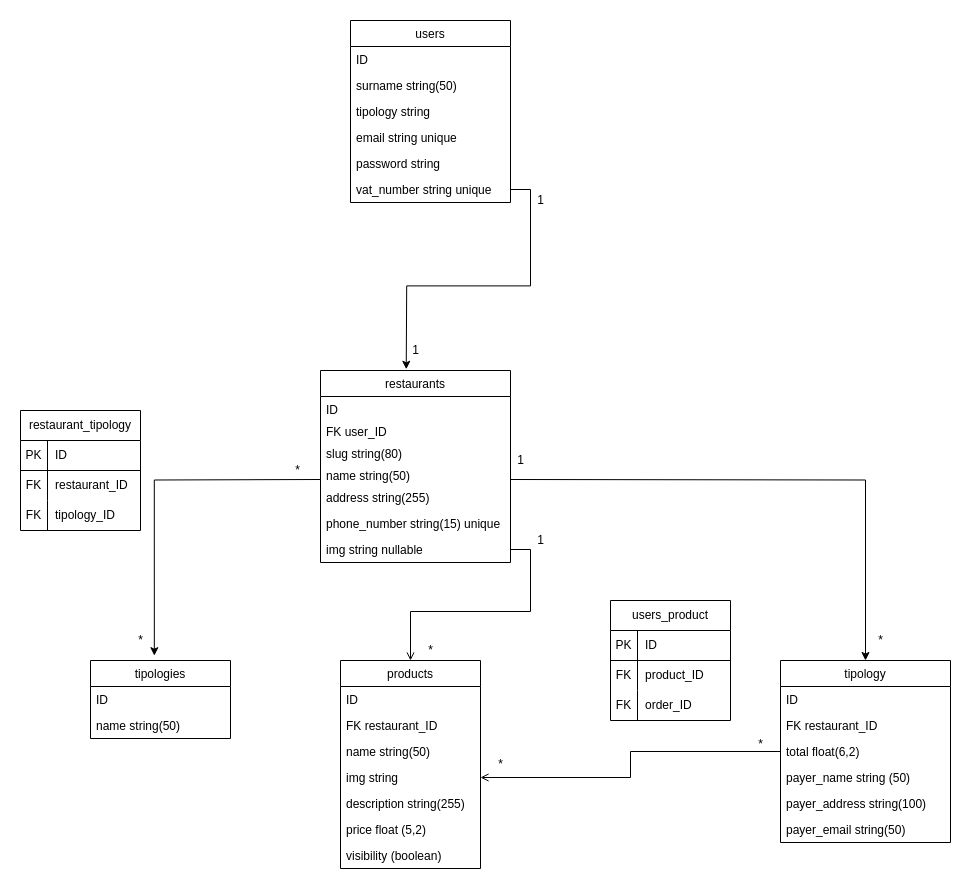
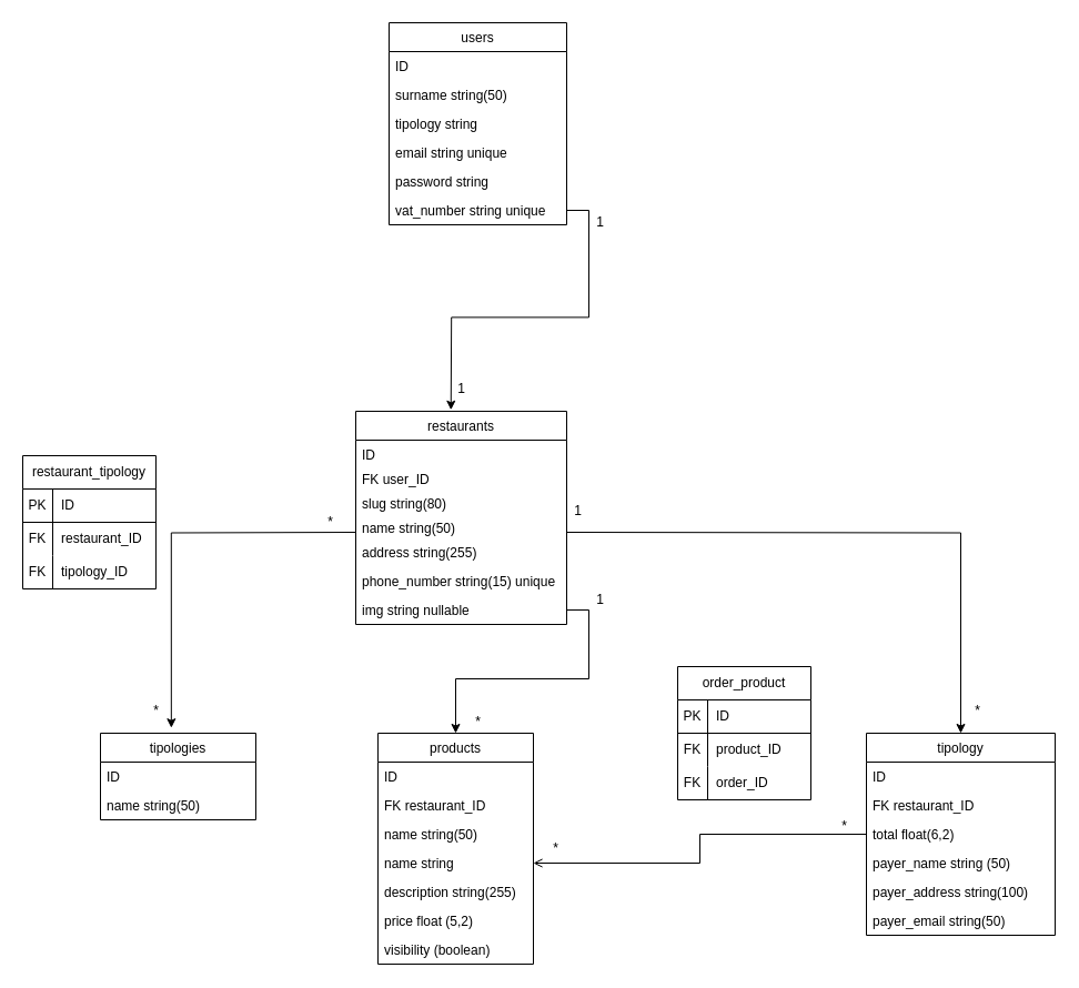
  <mxCell id="0" />
  <mxCell id="1" parent="0" />
  <mxCell id="2" value="users" style="swimlane;fontStyle=0;childLayout=stackLayout;horizontal=1;startSize=26;horizontalStack=0;resizeParent=1;resizeParentMax=0;resizeLast=0;collapsible=1;marginBottom=0;" parent="1" vertex="1"><mxGeometry x="350" y="20" width="160" height="182" as="geometry" /></mxCell>
  <mxCell id="3" value="ID" style="text;strokeColor=none;fillColor=none;align=left;verticalAlign=top;spacingLeft=4;spacingRight=4;overflow=hidden;rotatable=0;points=[[0,0.5],[1,0.5]];portConstraint=eastwest;" parent="2" vertex="1"><mxGeometry y="26" width="160" height="26" as="geometry" /></mxCell>
  <mxCell id="4" value="surname string(50) " style="text;strokeColor=none;fillColor=none;align=left;verticalAlign=top;spacingLeft=4;spacingRight=4;overflow=hidden;rotatable=0;points=[[0,0.5],[1,0.5]];portConstraint=eastwest;" parent="2" vertex="1"><mxGeometry y="52" width="160" height="26" as="geometry" /></mxCell>
  <mxCell id="5" value="tipology string " style="text;strokeColor=none;fillColor=none;align=left;verticalAlign=top;spacingLeft=4;spacingRight=4;overflow=hidden;rotatable=0;points=[[0,0.5],[1,0.5]];portConstraint=eastwest;" parent="2" vertex="1"><mxGeometry y="78" width="160" height="26" as="geometry" /></mxCell>
  <mxCell id="6" value="email string unique" style="text;strokeColor=none;fillColor=none;align=left;verticalAlign=top;spacingLeft=4;spacingRight=4;overflow=hidden;rotatable=0;points=[[0,0.5],[1,0.5]];portConstraint=eastwest;" parent="2" vertex="1"><mxGeometry y="104" width="160" height="26" as="geometry" /></mxCell>
  <mxCell id="7" value="password string " style="text;strokeColor=none;fillColor=none;align=left;verticalAlign=top;spacingLeft=4;spacingRight=4;overflow=hidden;rotatable=0;points=[[0,0.5],[1,0.5]];portConstraint=eastwest;" parent="2" vertex="1"><mxGeometry y="130" width="160" height="26" as="geometry" /></mxCell>
  <mxCell id="8" value="vat_number string unique" style="text;strokeColor=none;fillColor=none;align=left;verticalAlign=top;spacingLeft=4;spacingRight=4;overflow=hidden;rotatable=0;points=[[0,0.5],[1,0.5]];portConstraint=eastwest;" parent="2" vertex="1"><mxGeometry y="156" width="160" height="26" as="geometry" /></mxCell>
  <mxCell id="9" value="tipologies" style="swimlane;fontStyle=0;childLayout=stackLayout;horizontal=1;startSize=26;horizontalStack=0;resizeParent=1;resizeParentMax=0;resizeLast=0;collapsible=1;marginBottom=0;" parent="1" vertex="1"><mxGeometry x="90" y="660" width="140" height="78" as="geometry" /></mxCell>
  <mxCell id="10" value="ID" style="text;strokeColor=none;fillColor=none;align=left;verticalAlign=top;spacingLeft=4;spacingRight=4;overflow=hidden;rotatable=0;points=[[0,0.5],[1,0.5]];portConstraint=eastwest;" parent="9" vertex="1"><mxGeometry y="26" width="140" height="26" as="geometry" /></mxCell>
  <mxCell id="11" value="name string(50)" style="text;strokeColor=none;fillColor=none;align=left;verticalAlign=top;spacingLeft=4;spacingRight=4;overflow=hidden;rotatable=0;points=[[0,0.5],[1,0.5]];portConstraint=eastwest;" parent="9" vertex="1"><mxGeometry y="52" width="140" height="26" as="geometry" /></mxCell>
  <mxCell id="12" value="products" style="swimlane;fontStyle=0;childLayout=stackLayout;horizontal=1;startSize=26;horizontalStack=0;resizeParent=1;resizeParentMax=0;resizeLast=0;collapsible=1;marginBottom=0;" parent="1" vertex="1"><mxGeometry x="340" y="660" width="140" height="208" as="geometry" /></mxCell>
  <mxCell id="13" value="ID" style="text;strokeColor=none;fillColor=none;align=left;verticalAlign=top;spacingLeft=4;spacingRight=4;overflow=hidden;rotatable=0;points=[[0,0.5],[1,0.5]];portConstraint=eastwest;" parent="12" vertex="1"><mxGeometry y="26" width="140" height="26" as="geometry" /></mxCell>
  <mxCell id="14" value="FK restaurant_ID" style="text;strokeColor=none;fillColor=none;align=left;verticalAlign=top;spacingLeft=4;spacingRight=4;overflow=hidden;rotatable=0;points=[[0,0.5],[1,0.5]];portConstraint=eastwest;" parent="12" vertex="1"><mxGeometry y="52" width="140" height="26" as="geometry" /></mxCell>
  <mxCell id="15" value="name string(50)" style="text;strokeColor=none;fillColor=none;align=left;verticalAlign=top;spacingLeft=4;spacingRight=4;overflow=hidden;rotatable=0;points=[[0,0.5],[1,0.5]];portConstraint=eastwest;" parent="12" vertex="1"><mxGeometry y="78" width="140" height="26" as="geometry" /></mxCell>
- <mxCell id="16" value="img string" style="text;strokeColor=none;fillColor=none;align=left;verticalAlign=top;spacingLeft=4;spacingRight=4;overflow=hidden;rotatable=0;points=[[0,0.5],[1,0.5]];portConstraint=eastwest;" parent="12" vertex="1"><mxGeometry y="104" width="140" height="26" as="geometry" /></mxCell>
+ <mxCell id="16" value="name string" style="text;strokeColor=none;fillColor=none;align=left;verticalAlign=top;spacingLeft=4;spacingRight=4;overflow=hidden;rotatable=0;points=[[0,0.5],[1,0.5]];portConstraint=eastwest;" parent="12" vertex="1"><mxGeometry y="104" width="140" height="26" as="geometry" /></mxCell>
  <mxCell id="17" value="description string(255)" style="text;strokeColor=none;fillColor=none;align=left;verticalAlign=top;spacingLeft=4;spacingRight=4;overflow=hidden;rotatable=0;points=[[0,0.5],[1,0.5]];portConstraint=eastwest;" parent="12" vertex="1"><mxGeometry y="130" width="140" height="26" as="geometry" /></mxCell>
  <mxCell id="18" value="price float (5,2)" style="text;strokeColor=none;fillColor=none;align=left;verticalAlign=top;spacingLeft=4;spacingRight=4;overflow=hidden;rotatable=0;points=[[0,0.5],[1,0.5]];portConstraint=eastwest;" parent="12" vertex="1"><mxGeometry y="156" width="140" height="26" as="geometry" /></mxCell>
  <mxCell id="19" value="visibility (boolean)" style="text;strokeColor=none;fillColor=none;align=left;verticalAlign=top;spacingLeft=4;spacingRight=4;overflow=hidden;rotatable=0;points=[[0,0.5],[1,0.5]];portConstraint=eastwest;" parent="12" vertex="1"><mxGeometry y="182" width="140" height="26" as="geometry" /></mxCell>
  <mxCell id="20" value="restaurants" style="swimlane;fontStyle=0;childLayout=stackLayout;horizontal=1;startSize=26;horizontalStack=0;resizeParent=1;resizeParentMax=0;resizeLast=0;collapsible=1;marginBottom=0;" parent="1" vertex="1"><mxGeometry x="320" y="370" width="190" height="192" as="geometry" /></mxCell>
  <mxCell id="21" value="ID" style="text;strokeColor=none;fillColor=none;align=left;verticalAlign=top;spacingLeft=4;spacingRight=4;overflow=hidden;rotatable=0;points=[[0,0.5],[1,0.5]];portConstraint=eastwest;" parent="20" vertex="1"><mxGeometry y="26" width="190" height="22" as="geometry" /></mxCell>
  <mxCell id="22" value="FK user_ID" style="text;strokeColor=none;fillColor=none;align=left;verticalAlign=top;spacingLeft=4;spacingRight=4;overflow=hidden;rotatable=0;points=[[0,0.5],[1,0.5]];portConstraint=eastwest;" parent="20" vertex="1"><mxGeometry y="48" width="190" height="22" as="geometry" /></mxCell>
  <mxCell id="23" value="slug string(80)" style="text;strokeColor=none;fillColor=none;align=left;verticalAlign=top;spacingLeft=4;spacingRight=4;overflow=hidden;rotatable=0;points=[[0,0.5],[1,0.5]];portConstraint=eastwest;" parent="20" vertex="1"><mxGeometry y="70" width="190" height="22" as="geometry" /></mxCell>
  <mxCell id="24" value="name string(50)" style="text;strokeColor=none;fillColor=none;align=left;verticalAlign=top;spacingLeft=4;spacingRight=4;overflow=hidden;rotatable=0;points=[[0,0.5],[1,0.5]];portConstraint=eastwest;" parent="20" vertex="1"><mxGeometry y="92" width="190" height="22" as="geometry" /></mxCell>
  <mxCell id="25" value="address string(255)" style="text;strokeColor=none;fillColor=none;align=left;verticalAlign=top;spacingLeft=4;spacingRight=4;overflow=hidden;rotatable=0;points=[[0,0.5],[1,0.5]];portConstraint=eastwest;" parent="20" vertex="1"><mxGeometry y="114" width="190" height="26" as="geometry" /></mxCell>
  <mxCell id="26" value="phone_number string(15) unique" style="text;strokeColor=none;fillColor=none;align=left;verticalAlign=top;spacingLeft=4;spacingRight=4;overflow=hidden;rotatable=0;points=[[0,0.5],[1,0.5]];portConstraint=eastwest;" parent="20" vertex="1"><mxGeometry y="140" width="190" height="26" as="geometry" /></mxCell>
  <mxCell id="27" value="img string nullable" style="text;strokeColor=none;fillColor=none;align=left;verticalAlign=top;spacingLeft=4;spacingRight=4;overflow=hidden;rotatable=0;points=[[0,0.5],[1,0.5]];portConstraint=eastwest;" parent="20" vertex="1"><mxGeometry y="166" width="190" height="26" as="geometry" /></mxCell>
  <mxCell id="28" value="tipology" style="swimlane;fontStyle=0;childLayout=stackLayout;horizontal=1;startSize=26;horizontalStack=0;resizeParent=1;resizeParentMax=0;resizeLast=0;collapsible=1;marginBottom=0;" parent="1" vertex="1"><mxGeometry x="780" y="660" width="170" height="182" as="geometry" /></mxCell>
  <mxCell id="29" value="ID" style="text;strokeColor=none;fillColor=none;align=left;verticalAlign=top;spacingLeft=4;spacingRight=4;overflow=hidden;rotatable=0;points=[[0,0.5],[1,0.5]];portConstraint=eastwest;" parent="28" vertex="1"><mxGeometry y="26" width="170" height="26" as="geometry" /></mxCell>
  <mxCell id="30" value="FK restaurant_ID" style="text;strokeColor=none;fillColor=none;align=left;verticalAlign=top;spacingLeft=4;spacingRight=4;overflow=hidden;rotatable=0;points=[[0,0.5],[1,0.5]];portConstraint=eastwest;" parent="28" vertex="1"><mxGeometry y="52" width="170" height="26" as="geometry" /></mxCell>
  <mxCell id="31" value="total float(6,2)" style="text;strokeColor=none;fillColor=none;align=left;verticalAlign=top;spacingLeft=4;spacingRight=4;overflow=hidden;rotatable=0;points=[[0,0.5],[1,0.5]];portConstraint=eastwest;" parent="28" vertex="1"><mxGeometry y="78" width="170" height="26" as="geometry" /></mxCell>
  <mxCell id="32" value="payer_name string (50)" style="text;strokeColor=none;fillColor=none;align=left;verticalAlign=top;spacingLeft=4;spacingRight=4;overflow=hidden;rotatable=0;points=[[0,0.5],[1,0.5]];portConstraint=eastwest;" parent="28" vertex="1"><mxGeometry y="104" width="170" height="26" as="geometry" /></mxCell>
  <mxCell id="33" value="payer_address string(100)" style="text;strokeColor=none;fillColor=none;align=left;verticalAlign=top;spacingLeft=4;spacingRight=4;overflow=hidden;rotatable=0;points=[[0,0.5],[1,0.5]];portConstraint=eastwest;" parent="28" vertex="1"><mxGeometry y="130" width="170" height="26" as="geometry" /></mxCell>
  <mxCell id="34" value="payer_email string(50)" style="text;strokeColor=none;fillColor=none;align=left;verticalAlign=top;spacingLeft=4;spacingRight=4;overflow=hidden;rotatable=0;points=[[0,0.5],[1,0.5]];portConstraint=eastwest;" parent="28" vertex="1"><mxGeometry y="156" width="170" height="26" as="geometry" /></mxCell>
  <mxCell id="35" style="edgeStyle=orthogonalEdgeStyle;rounded=0;orthogonalLoop=1;jettySize=auto;html=1;exitX=1;exitY=0.5;exitDx=0;exitDy=0;entryX=0.643;entryY=-0.008;entryDx=0;entryDy=0;entryPerimeter=0;" parent="1" source="8" edge="1"><mxGeometry relative="1" as="geometry"><mxPoint x="405.74" y="368.752" as="targetPoint" /></mxGeometry></mxCell>
  <mxCell id="36" value="1" style="text;html=1;align=center;verticalAlign=middle;resizable=0;points=[];autosize=1;strokeColor=none;" parent="1" vertex="1"><mxGeometry x="530" y="190" width="20" height="20" as="geometry" /></mxCell>
  <mxCell id="37" value="1" style="text;html=1;align=center;verticalAlign=middle;resizable=0;points=[];autosize=1;strokeColor=none;" parent="1" vertex="1"><mxGeometry x="405" y="340" width="20" height="20" as="geometry" /></mxCell>
  <mxCell id="38" style="edgeStyle=orthogonalEdgeStyle;rounded=0;orthogonalLoop=1;jettySize=auto;html=1;exitX=0;exitY=0.5;exitDx=0;exitDy=0;entryX=0.456;entryY=-0.062;entryDx=0;entryDy=0;entryPerimeter=0;" parent="1" target="9" edge="1"><mxGeometry relative="1" as="geometry"><mxPoint x="320" y="479" as="sourcePoint" /></mxGeometry></mxCell>
- <mxCell id="39" style="edgeStyle=orthogonalEdgeStyle;rounded=0;orthogonalLoop=1;jettySize=auto;html=1;exitX=1;exitY=0.5;exitDx=0;exitDy=0;endArrow=open;" parent="1" source="27" target="12" edge="1"><mxGeometry relative="1" as="geometry" /></mxCell>
+ <mxCell id="39" style="edgeStyle=orthogonalEdgeStyle;rounded=0;orthogonalLoop=1;jettySize=auto;html=1;exitX=1;exitY=0.5;exitDx=0;exitDy=0;" parent="1" source="27" target="12" edge="1"><mxGeometry relative="1" as="geometry" /></mxCell>
  <mxCell id="40" style="edgeStyle=orthogonalEdgeStyle;rounded=0;orthogonalLoop=1;jettySize=auto;html=1;exitX=1;exitY=0.5;exitDx=0;exitDy=0;entryX=0.5;entryY=0;entryDx=0;entryDy=0;" parent="1" target="28" edge="1"><mxGeometry relative="1" as="geometry"><mxPoint x="510" y="479" as="sourcePoint" /></mxGeometry></mxCell>
  <mxCell id="41" style="edgeStyle=orthogonalEdgeStyle;rounded=0;orthogonalLoop=1;jettySize=auto;html=1;exitX=0;exitY=0.5;exitDx=0;exitDy=0;endArrow=open;" parent="1" source="31" target="16" edge="1"><mxGeometry relative="1" as="geometry" /></mxCell>
  <mxCell id="42" value="1" style="text;html=1;align=center;verticalAlign=middle;resizable=0;points=[];autosize=1;strokeColor=none;" parent="1" vertex="1"><mxGeometry x="510" y="450" width="20" height="20" as="geometry" /></mxCell>
  <mxCell id="43" value="*" style="text;html=1;align=center;verticalAlign=middle;resizable=0;points=[];autosize=1;strokeColor=none;" parent="1" vertex="1"><mxGeometry x="870" y="630" width="20" height="20" as="geometry" /></mxCell>
  <mxCell id="44" value="*" style="text;html=1;align=center;verticalAlign=middle;resizable=0;points=[];autosize=1;strokeColor=none;" parent="1" vertex="1"><mxGeometry x="287" y="460" width="20" height="20" as="geometry" /></mxCell>
  <mxCell id="45" value="*" style="text;html=1;align=center;verticalAlign=middle;resizable=0;points=[];autosize=1;strokeColor=none;" parent="1" vertex="1"><mxGeometry x="130" y="630" width="20" height="20" as="geometry" /></mxCell>
  <mxCell id="46" value="*" style="text;html=1;align=center;verticalAlign=middle;resizable=0;points=[];autosize=1;strokeColor=none;" parent="1" vertex="1"><mxGeometry x="750" y="734" width="20" height="20" as="geometry" /></mxCell>
  <mxCell id="47" value="*" style="text;html=1;align=center;verticalAlign=middle;resizable=0;points=[];autosize=1;strokeColor=none;" parent="1" vertex="1"><mxGeometry x="490" y="754" width="20" height="20" as="geometry" /></mxCell>
  <mxCell id="48" value="1" style="text;html=1;align=center;verticalAlign=middle;resizable=0;points=[];autosize=1;strokeColor=none;" parent="1" vertex="1"><mxGeometry x="530" y="530" width="20" height="20" as="geometry" /></mxCell>
  <mxCell id="49" value="*" style="text;html=1;align=center;verticalAlign=middle;resizable=0;points=[];autosize=1;strokeColor=none;" parent="1" vertex="1"><mxGeometry x="420" y="640" width="20" height="20" as="geometry" /></mxCell>
  <mxCell id="50" value="&lt;span style=&quot;font-weight: 400&quot;&gt;restaurant_tipology&lt;/span&gt;" style="shape=table;html=1;whiteSpace=wrap;startSize=30;container=1;collapsible=0;childLayout=tableLayout;fixedRows=1;rowLines=0;fontStyle=1;align=center;" parent="1" vertex="1"><mxGeometry x="20" y="410" width="120" height="120" as="geometry" /></mxCell>
  <mxCell id="51" value="" style="shape=partialRectangle;html=1;whiteSpace=wrap;collapsible=0;dropTarget=0;pointerEvents=0;fillColor=none;top=0;left=0;bottom=1;right=0;points=[[0,0.5],[1,0.5]];portConstraint=eastwest;" parent="50" vertex="1"><mxGeometry y="30" width="120" height="30" as="geometry" /></mxCell>
  <mxCell id="52" value="PK" style="shape=partialRectangle;html=1;whiteSpace=wrap;connectable=0;fillColor=none;top=0;left=0;bottom=0;right=0;overflow=hidden;" parent="51" vertex="1"><mxGeometry width="27" height="30" as="geometry" /></mxCell>
  <mxCell id="53" value="ID" style="shape=partialRectangle;html=1;whiteSpace=wrap;connectable=0;fillColor=none;top=0;left=0;bottom=0;right=0;align=left;spacingLeft=6;overflow=hidden;" parent="51" vertex="1"><mxGeometry x="27" width="93" height="30" as="geometry" /></mxCell>
  <mxCell id="54" value="" style="shape=partialRectangle;html=1;whiteSpace=wrap;collapsible=0;dropTarget=0;pointerEvents=0;fillColor=none;top=0;left=0;bottom=0;right=0;points=[[0,0.5],[1,0.5]];portConstraint=eastwest;" parent="50" vertex="1"><mxGeometry y="60" width="120" height="30" as="geometry" /></mxCell>
  <mxCell id="55" value="FK" style="shape=partialRectangle;html=1;whiteSpace=wrap;connectable=0;fillColor=none;top=0;left=0;bottom=0;right=0;overflow=hidden;" parent="54" vertex="1"><mxGeometry width="27" height="30" as="geometry" /></mxCell>
  <mxCell id="56" value="&lt;span&gt;restaurant_ID&lt;/span&gt;" style="shape=partialRectangle;html=1;whiteSpace=wrap;connectable=0;fillColor=none;top=0;left=0;bottom=0;right=0;align=left;spacingLeft=6;overflow=hidden;" parent="54" vertex="1"><mxGeometry x="27" width="93" height="30" as="geometry" /></mxCell>
  <mxCell id="57" value="" style="shape=partialRectangle;html=1;whiteSpace=wrap;collapsible=0;dropTarget=0;pointerEvents=0;fillColor=none;top=0;left=0;bottom=0;right=0;points=[[0,0.5],[1,0.5]];portConstraint=eastwest;" parent="50" vertex="1"><mxGeometry y="90" width="120" height="30" as="geometry" /></mxCell>
  <mxCell id="58" value="FK" style="shape=partialRectangle;html=1;whiteSpace=wrap;connectable=0;fillColor=none;top=0;left=0;bottom=0;right=0;overflow=hidden;" parent="57" vertex="1"><mxGeometry width="27" height="30" as="geometry" /></mxCell>
  <mxCell id="59" value="&lt;span&gt;tipology_ID&lt;/span&gt;" style="shape=partialRectangle;html=1;whiteSpace=wrap;connectable=0;fillColor=none;top=0;left=0;bottom=0;right=0;align=left;spacingLeft=6;overflow=hidden;" parent="57" vertex="1"><mxGeometry x="27" width="93" height="30" as="geometry" /></mxCell>
- <mxCell id="60" value="&lt;span style=&quot;font-weight: 400&quot;&gt;users_product&lt;/span&gt;" style="shape=table;html=1;whiteSpace=wrap;startSize=30;container=1;collapsible=0;childLayout=tableLayout;fixedRows=1;rowLines=0;fontStyle=1;align=center;" parent="1" vertex="1"><mxGeometry x="610" y="600" width="120" height="120" as="geometry" /></mxCell>
+ <mxCell id="60" value="&lt;span style=&quot;font-weight: 400&quot;&gt;order_product&lt;/span&gt;" style="shape=table;html=1;whiteSpace=wrap;startSize=30;container=1;collapsible=0;childLayout=tableLayout;fixedRows=1;rowLines=0;fontStyle=1;align=center;" parent="1" vertex="1"><mxGeometry x="610" y="600" width="120" height="120" as="geometry" /></mxCell>
  <mxCell id="61" value="" style="shape=partialRectangle;html=1;whiteSpace=wrap;collapsible=0;dropTarget=0;pointerEvents=0;fillColor=none;top=0;left=0;bottom=1;right=0;points=[[0,0.5],[1,0.5]];portConstraint=eastwest;" parent="60" vertex="1"><mxGeometry y="30" width="120" height="30" as="geometry" /></mxCell>
  <mxCell id="62" value="PK" style="shape=partialRectangle;html=1;whiteSpace=wrap;connectable=0;fillColor=none;top=0;left=0;bottom=0;right=0;overflow=hidden;" parent="61" vertex="1"><mxGeometry width="27" height="30" as="geometry" /></mxCell>
  <mxCell id="63" value="ID" style="shape=partialRectangle;html=1;whiteSpace=wrap;connectable=0;fillColor=none;top=0;left=0;bottom=0;right=0;align=left;spacingLeft=6;overflow=hidden;" parent="61" vertex="1"><mxGeometry x="27" width="93" height="30" as="geometry" /></mxCell>
  <mxCell id="64" value="" style="shape=partialRectangle;html=1;whiteSpace=wrap;collapsible=0;dropTarget=0;pointerEvents=0;fillColor=none;top=0;left=0;bottom=0;right=0;points=[[0,0.5],[1,0.5]];portConstraint=eastwest;" parent="60" vertex="1"><mxGeometry y="60" width="120" height="30" as="geometry" /></mxCell>
  <mxCell id="65" value="FK" style="shape=partialRectangle;html=1;whiteSpace=wrap;connectable=0;fillColor=none;top=0;left=0;bottom=0;right=0;overflow=hidden;" parent="64" vertex="1"><mxGeometry width="27" height="30" as="geometry" /></mxCell>
  <mxCell id="66" value="&lt;span&gt;product_ID&lt;/span&gt;" style="shape=partialRectangle;html=1;whiteSpace=wrap;connectable=0;fillColor=none;top=0;left=0;bottom=0;right=0;align=left;spacingLeft=6;overflow=hidden;" parent="64" vertex="1"><mxGeometry x="27" width="93" height="30" as="geometry" /></mxCell>
  <mxCell id="67" value="" style="shape=partialRectangle;html=1;whiteSpace=wrap;collapsible=0;dropTarget=0;pointerEvents=0;fillColor=none;top=0;left=0;bottom=0;right=0;points=[[0,0.5],[1,0.5]];portConstraint=eastwest;" parent="60" vertex="1"><mxGeometry y="90" width="120" height="30" as="geometry" /></mxCell>
  <mxCell id="68" value="FK" style="shape=partialRectangle;html=1;whiteSpace=wrap;connectable=0;fillColor=none;top=0;left=0;bottom=0;right=0;overflow=hidden;" parent="67" vertex="1"><mxGeometry width="27" height="30" as="geometry" /></mxCell>
  <mxCell id="69" value="&lt;span&gt;order_ID&lt;/span&gt;" style="shape=partialRectangle;html=1;whiteSpace=wrap;connectable=0;fillColor=none;top=0;left=0;bottom=0;right=0;align=left;spacingLeft=6;overflow=hidden;" parent="67" vertex="1"><mxGeometry x="27" width="93" height="30" as="geometry" /></mxCell>
